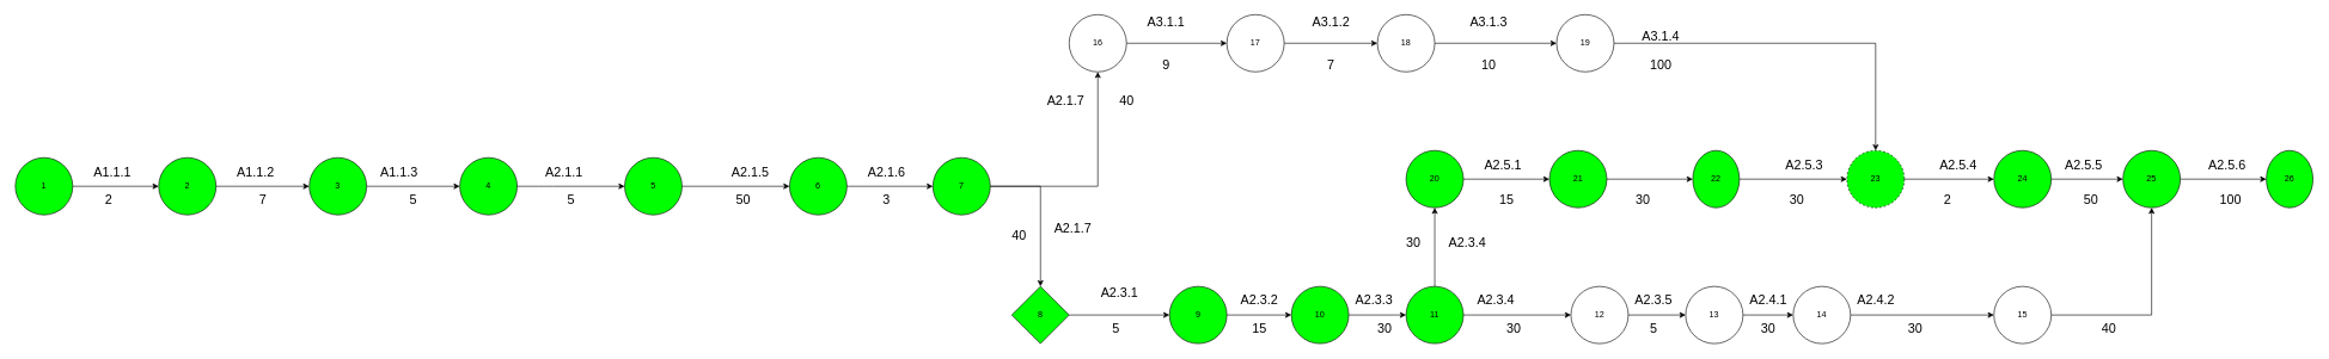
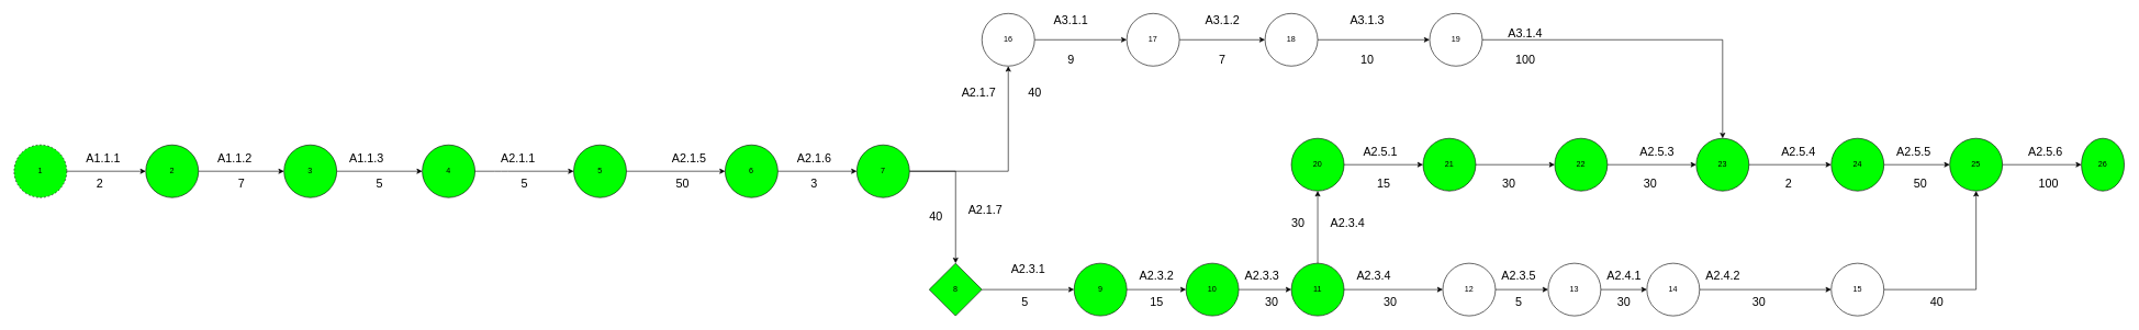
  <mxCell id="0" />
  <mxCell id="1" parent="0" />
  <mxCell id="2" style="edgeStyle=orthogonalEdgeStyle;rounded=0;orthogonalLoop=1;jettySize=auto;html=1;" parent="1" source="3" target="5" edge="1"><mxGeometry relative="1" as="geometry" /></mxCell>
- <mxCell id="3" value="1" style="ellipse;whiteSpace=wrap;html=1;aspect=fixed;fillColor=#00FF00;" parent="1" vertex="1"><mxGeometry x="20" y="220" width="80" height="80" as="geometry" /></mxCell>
+ <mxCell id="3" value="1" style="ellipse;whiteSpace=wrap;html=1;aspect=fixed;fillColor=#00FF00;dashed=1;" parent="1" vertex="1"><mxGeometry x="20" y="220" width="80" height="80" as="geometry" /></mxCell>
  <mxCell id="4" style="edgeStyle=orthogonalEdgeStyle;rounded=0;orthogonalLoop=1;jettySize=auto;html=1;" parent="1" source="5" target="8" edge="1"><mxGeometry relative="1" as="geometry" /></mxCell>
  <mxCell id="5" value="2" style="ellipse;whiteSpace=wrap;html=1;aspect=fixed;fillColor=#00FF00;" parent="1" vertex="1"><mxGeometry x="220" y="220" width="80" height="80" as="geometry" /></mxCell>
  <mxCell id="6" value="&lt;font style=&quot;font-size: 18px&quot;&gt;A1.1.1&lt;/font&gt;" style="text;html=1;align=center;verticalAlign=middle;resizable=0;points=[];autosize=1;" parent="1" vertex="1"><mxGeometry x="120" y="230" width="70" height="20" as="geometry" /></mxCell>
  <mxCell id="7" style="edgeStyle=orthogonalEdgeStyle;rounded=0;orthogonalLoop=1;jettySize=auto;html=1;" parent="1" source="8" target="11" edge="1"><mxGeometry relative="1" as="geometry" /></mxCell>
  <mxCell id="8" value="3" style="ellipse;whiteSpace=wrap;html=1;aspect=fixed;fillColor=#00FF00;" parent="1" vertex="1"><mxGeometry x="430" y="220" width="80" height="80" as="geometry" /></mxCell>
  <mxCell id="9" value="&lt;font style=&quot;font-size: 18px&quot;&gt;A1.1.2&lt;/font&gt;" style="text;html=1;align=center;verticalAlign=middle;resizable=0;points=[];autosize=1;" parent="1" vertex="1"><mxGeometry x="320" y="230" width="70" height="20" as="geometry" /></mxCell>
  <mxCell id="10" value="&lt;font style=&quot;font-size: 18px&quot;&gt;A1.1.3&lt;/font&gt;" style="text;html=1;align=center;verticalAlign=middle;resizable=0;points=[];autosize=1;" parent="1" vertex="1"><mxGeometry x="520" y="230" width="70" height="20" as="geometry" /></mxCell>
  <mxCell id="11" value="4" style="ellipse;whiteSpace=wrap;html=1;aspect=fixed;fillColor=#00FF00;" parent="1" vertex="1"><mxGeometry x="640" y="220" width="80" height="80" as="geometry" /></mxCell>
  <mxCell id="12" style="edgeStyle=orthogonalEdgeStyle;rounded=0;orthogonalLoop=1;jettySize=auto;html=1;" parent="1" source="13" target="17" edge="1"><mxGeometry relative="1" as="geometry" /></mxCell>
  <mxCell id="13" value="5" style="ellipse;whiteSpace=wrap;html=1;aspect=fixed;fillColor=#00FF00;" parent="1" vertex="1"><mxGeometry x="870" y="220" width="80" height="80" as="geometry" /></mxCell>
  <mxCell id="14" value="" style="endArrow=classic;html=1;entryX=0;entryY=0.5;entryDx=0;entryDy=0;exitX=1;exitY=0.5;exitDx=0;exitDy=0;" parent="1" source="11" target="13" edge="1"><mxGeometry width="50" height="50" relative="1" as="geometry"><mxPoint x="790" y="170" as="sourcePoint" /><mxPoint x="840" y="120" as="targetPoint" /><Array as="points"><mxPoint x="760" y="260" /></Array></mxGeometry></mxCell>
  <mxCell id="15" value="&lt;font style=&quot;font-size: 18px&quot;&gt;A2.1.1&lt;/font&gt;" style="text;html=1;align=center;verticalAlign=middle;resizable=0;points=[];autosize=1;" parent="1" vertex="1"><mxGeometry x="750" y="230" width="70" height="20" as="geometry" /></mxCell>
  <mxCell id="16" style="edgeStyle=orthogonalEdgeStyle;rounded=0;orthogonalLoop=1;jettySize=auto;html=1;" parent="1" source="17" target="20" edge="1"><mxGeometry relative="1" as="geometry" /></mxCell>
  <mxCell id="17" value="6" style="ellipse;whiteSpace=wrap;html=1;aspect=fixed;fillColor=#00FF00;" parent="1" vertex="1"><mxGeometry x="1100" y="220" width="80" height="80" as="geometry" /></mxCell>
  <mxCell id="18" style="edgeStyle=orthogonalEdgeStyle;rounded=0;orthogonalLoop=1;jettySize=auto;html=1;" parent="1" source="20" target="23" edge="1"><mxGeometry relative="1" as="geometry" /></mxCell>
  <mxCell id="19" style="edgeStyle=orthogonalEdgeStyle;rounded=0;orthogonalLoop=1;jettySize=auto;html=1;" parent="1" source="20" target="49" edge="1"><mxGeometry relative="1" as="geometry" /></mxCell>
  <mxCell id="20" value="7" style="ellipse;whiteSpace=wrap;html=1;aspect=fixed;fillColor=#00FF00;" parent="1" vertex="1"><mxGeometry x="1300" y="220" width="80" height="80" as="geometry" /></mxCell>
  <mxCell id="21" value="&lt;font style=&quot;font-size: 18px&quot;&gt;A2.1.5&lt;/font&gt;" style="text;html=1;align=center;verticalAlign=middle;resizable=0;points=[];autosize=1;" parent="1" vertex="1"><mxGeometry x="1010" y="230" width="70" height="20" as="geometry" /></mxCell>
  <mxCell id="22" style="edgeStyle=orthogonalEdgeStyle;rounded=0;orthogonalLoop=1;jettySize=auto;html=1;entryX=0;entryY=0.5;entryDx=0;entryDy=0;" parent="1" source="23" target="25" edge="1"><mxGeometry relative="1" as="geometry" /></mxCell>
  <mxCell id="23" value="8" style="rhombus;whiteSpace=wrap;html=1;aspect=fixed;fillColor=#00FF00;" parent="1" vertex="1"><mxGeometry x="1410" y="400" width="80" height="80" as="geometry" /></mxCell>
  <mxCell id="24" style="edgeStyle=orthogonalEdgeStyle;rounded=0;orthogonalLoop=1;jettySize=auto;html=1;entryX=0;entryY=0.5;entryDx=0;entryDy=0;" parent="1" source="25" target="32" edge="1"><mxGeometry relative="1" as="geometry" /></mxCell>
  <mxCell id="25" value="9" style="ellipse;whiteSpace=wrap;html=1;aspect=fixed;fillColor=#00FF00;" parent="1" vertex="1"><mxGeometry x="1630" y="400" width="80" height="80" as="geometry" /></mxCell>
  <mxCell id="26" value="&lt;font style=&quot;font-size: 18px&quot;&gt;A2.3.1&lt;/font&gt;" style="text;html=1;align=center;verticalAlign=middle;resizable=0;points=[];autosize=1;" parent="1" vertex="1"><mxGeometry x="1525" y="400" width="70" height="20" as="geometry" /></mxCell>
  <mxCell id="27" value="&lt;font style=&quot;font-size: 18px&quot;&gt;A3.1.1&lt;/font&gt;" style="text;html=1;align=center;verticalAlign=middle;resizable=0;points=[];autosize=1;" parent="1" vertex="1"><mxGeometry x="1590" y="20" width="70" height="20" as="geometry" /></mxCell>
  <mxCell id="28" value="&lt;font style=&quot;font-size: 18px&quot;&gt;A3.1.2&lt;/font&gt;" style="text;html=1;align=center;verticalAlign=middle;resizable=0;points=[];autosize=1;" parent="1" vertex="1"><mxGeometry x="1820" y="20" width="70" height="20" as="geometry" /></mxCell>
  <mxCell id="29" value="&lt;font style=&quot;font-size: 18px&quot;&gt;A3.1.3&lt;/font&gt;" style="text;html=1;align=center;verticalAlign=middle;resizable=0;points=[];autosize=1;" parent="1" vertex="1"><mxGeometry x="2040" y="20" width="70" height="20" as="geometry" /></mxCell>
  <mxCell id="30" value="&lt;font style=&quot;font-size: 18px&quot;&gt;A3.1.4&lt;/font&gt;" style="text;html=1;align=center;verticalAlign=middle;resizable=0;points=[];autosize=1;" parent="1" vertex="1"><mxGeometry x="2280" y="40" width="70" height="20" as="geometry" /></mxCell>
  <mxCell id="31" style="edgeStyle=orthogonalEdgeStyle;rounded=0;orthogonalLoop=1;jettySize=auto;html=1;" parent="1" source="32" target="36" edge="1"><mxGeometry relative="1" as="geometry" /></mxCell>
  <mxCell id="32" value="10" style="ellipse;whiteSpace=wrap;html=1;aspect=fixed;fillColor=#00FF00;" parent="1" vertex="1"><mxGeometry x="1800" y="400" width="80" height="80" as="geometry" /></mxCell>
  <mxCell id="33" value="&lt;font style=&quot;font-size: 18px&quot;&gt;A2.3.2&lt;/font&gt;" style="text;html=1;align=center;verticalAlign=middle;resizable=0;points=[];autosize=1;" parent="1" vertex="1"><mxGeometry x="1720" y="410" width="70" height="20" as="geometry" /></mxCell>
  <mxCell id="34" style="edgeStyle=orthogonalEdgeStyle;rounded=0;orthogonalLoop=1;jettySize=auto;html=1;entryX=0;entryY=0.5;entryDx=0;entryDy=0;" parent="1" source="36" target="39" edge="1"><mxGeometry relative="1" as="geometry" /></mxCell>
  <mxCell id="35" style="edgeStyle=orthogonalEdgeStyle;rounded=0;orthogonalLoop=1;jettySize=auto;html=1;" parent="1" source="36" target="59" edge="1"><mxGeometry relative="1" as="geometry" /></mxCell>
  <mxCell id="36" value="11" style="ellipse;whiteSpace=wrap;html=1;aspect=fixed;fillColor=#00FF00;" parent="1" vertex="1"><mxGeometry x="1960" y="400" width="80" height="80" as="geometry" /></mxCell>
  <mxCell id="37" value="&lt;font style=&quot;font-size: 18px&quot;&gt;A2.3.3&lt;/font&gt;" style="text;html=1;align=center;verticalAlign=middle;resizable=0;points=[];autosize=1;" parent="1" vertex="1"><mxGeometry x="1880" y="410" width="70" height="20" as="geometry" /></mxCell>
  <mxCell id="38" style="edgeStyle=orthogonalEdgeStyle;rounded=0;orthogonalLoop=1;jettySize=auto;html=1;" parent="1" source="39" target="42" edge="1"><mxGeometry relative="1" as="geometry" /></mxCell>
  <mxCell id="39" value="12" style="ellipse;whiteSpace=wrap;html=1;aspect=fixed;fillColor=#FFFFFF;" parent="1" vertex="1"><mxGeometry x="2190" y="400" width="80" height="80" as="geometry" /></mxCell>
  <mxCell id="40" value="&lt;font style=&quot;font-size: 18px&quot;&gt;A2.3.4&lt;/font&gt;" style="text;html=1;align=center;verticalAlign=middle;resizable=0;points=[];autosize=1;" parent="1" vertex="1"><mxGeometry x="2050" y="410" width="70" height="20" as="geometry" /></mxCell>
  <mxCell id="41" style="edgeStyle=orthogonalEdgeStyle;rounded=0;orthogonalLoop=1;jettySize=auto;html=1;" parent="1" source="42" target="45" edge="1"><mxGeometry relative="1" as="geometry" /></mxCell>
  <mxCell id="42" value="13" style="ellipse;whiteSpace=wrap;html=1;aspect=fixed;fillColor=#FFFFFF;" parent="1" vertex="1"><mxGeometry x="2350" y="400" width="80" height="80" as="geometry" /></mxCell>
  <mxCell id="43" value="&lt;font style=&quot;font-size: 18px&quot;&gt;A2.3.5&lt;/font&gt;" style="text;html=1;align=center;verticalAlign=middle;resizable=0;points=[];autosize=1;" parent="1" vertex="1"><mxGeometry x="2270" y="410" width="70" height="20" as="geometry" /></mxCell>
  <mxCell id="44" style="edgeStyle=orthogonalEdgeStyle;rounded=0;orthogonalLoop=1;jettySize=auto;html=1;" parent="1" source="45" target="47" edge="1"><mxGeometry relative="1" as="geometry" /></mxCell>
  <mxCell id="45" value="14" style="ellipse;whiteSpace=wrap;html=1;aspect=fixed;fillColor=#FFFFFF;" parent="1" vertex="1"><mxGeometry x="2500" y="400" width="80" height="80" as="geometry" /></mxCell>
  <mxCell id="46" style="edgeStyle=orthogonalEdgeStyle;rounded=0;orthogonalLoop=1;jettySize=auto;html=1;" parent="1" source="47" target="73" edge="1"><mxGeometry relative="1" as="geometry"><mxPoint x="2790" y="440" as="targetPoint" /></mxGeometry></mxCell>
  <mxCell id="47" value="15" style="ellipse;whiteSpace=wrap;html=1;aspect=fixed;fillColor=#FFFFFF;" parent="1" vertex="1"><mxGeometry x="2780" y="400" width="80" height="80" as="geometry" /></mxCell>
  <mxCell id="48" style="edgeStyle=orthogonalEdgeStyle;rounded=0;orthogonalLoop=1;jettySize=auto;html=1;" parent="1" source="49" target="51" edge="1"><mxGeometry relative="1" as="geometry" /></mxCell>
  <mxCell id="49" value="16" style="ellipse;whiteSpace=wrap;html=1;aspect=fixed;" parent="1" vertex="1"><mxGeometry x="1490" y="20" width="80" height="80" as="geometry" /></mxCell>
  <mxCell id="50" style="edgeStyle=orthogonalEdgeStyle;rounded=0;orthogonalLoop=1;jettySize=auto;html=1;" parent="1" source="51" target="53" edge="1"><mxGeometry relative="1" as="geometry" /></mxCell>
  <mxCell id="51" value="17" style="ellipse;whiteSpace=wrap;html=1;aspect=fixed;" parent="1" vertex="1"><mxGeometry x="1710" y="20" width="80" height="80" as="geometry" /></mxCell>
  <mxCell id="52" style="edgeStyle=orthogonalEdgeStyle;rounded=0;orthogonalLoop=1;jettySize=auto;html=1;" parent="1" source="53" target="55" edge="1"><mxGeometry relative="1" as="geometry" /></mxCell>
  <mxCell id="53" value="18" style="ellipse;whiteSpace=wrap;html=1;aspect=fixed;" parent="1" vertex="1"><mxGeometry x="1920" y="20" width="80" height="80" as="geometry" /></mxCell>
  <mxCell id="54" style="edgeStyle=orthogonalEdgeStyle;rounded=0;orthogonalLoop=1;jettySize=auto;html=1;" parent="1" source="55" target="67" edge="1"><mxGeometry relative="1" as="geometry"><mxPoint x="2560" y="200" as="targetPoint" /></mxGeometry></mxCell>
  <mxCell id="55" value="19" style="ellipse;whiteSpace=wrap;html=1;aspect=fixed;" parent="1" vertex="1"><mxGeometry x="2170" y="20" width="80" height="80" as="geometry" /></mxCell>
  <mxCell id="56" value="&lt;font style=&quot;font-size: 18px&quot;&gt;A2.4.1&lt;/font&gt;" style="text;html=1;align=center;verticalAlign=middle;resizable=0;points=[];autosize=1;" parent="1" vertex="1"><mxGeometry x="2430" y="410" width="70" height="20" as="geometry" /></mxCell>
  <mxCell id="57" value="&lt;font style=&quot;font-size: 18px&quot;&gt;A2.4.2&lt;/font&gt;" style="text;html=1;align=center;verticalAlign=middle;resizable=0;points=[];autosize=1;" parent="1" vertex="1"><mxGeometry x="2580" y="410" width="70" height="20" as="geometry" /></mxCell>
  <mxCell id="58" style="edgeStyle=orthogonalEdgeStyle;rounded=0;orthogonalLoop=1;jettySize=auto;html=1;" parent="1" source="59" target="61" edge="1"><mxGeometry relative="1" as="geometry" /></mxCell>
  <mxCell id="59" value="20" style="ellipse;whiteSpace=wrap;html=1;aspect=fixed;fillColor=#00FF00;" parent="1" vertex="1"><mxGeometry x="1960" y="210" width="80" height="80" as="geometry" /></mxCell>
  <mxCell id="60" style="edgeStyle=orthogonalEdgeStyle;rounded=0;orthogonalLoop=1;jettySize=auto;html=1;entryX=0;entryY=0.5;entryDx=0;entryDy=0;" parent="1" source="61" target="63" edge="1"><mxGeometry relative="1" as="geometry" /></mxCell>
  <mxCell id="61" value="21" style="ellipse;whiteSpace=wrap;html=1;aspect=fixed;fillColor=#00FF00;" parent="1" vertex="1"><mxGeometry x="2160" y="210" width="80" height="80" as="geometry" /></mxCell>
  <mxCell id="62" style="edgeStyle=orthogonalEdgeStyle;rounded=0;orthogonalLoop=1;jettySize=auto;html=1;" parent="1" source="63" target="67" edge="1"><mxGeometry relative="1" as="geometry" /></mxCell>
- <mxCell id="63" value="22" style="ellipse;whiteSpace=wrap;html=1;aspect=fixed;fillColor=#00FF00;" parent="1" vertex="1"><mxGeometry x="2360" y="210" width="65" height="80" as="geometry" /></mxCell>
+ <mxCell id="63" value="22" style="ellipse;whiteSpace=wrap;html=1;aspect=fixed;fillColor=#00FF00;" parent="1" vertex="1"><mxGeometry x="2360" y="210" width="80" height="80" as="geometry" /></mxCell>
  <mxCell id="64" value="&lt;font style=&quot;font-size: 18px&quot;&gt;A2.3.4&lt;/font&gt;" style="text;html=1;align=center;verticalAlign=middle;resizable=0;points=[];autosize=1;" parent="1" vertex="1"><mxGeometry x="2010" y="330" width="70" height="20" as="geometry" /></mxCell>
  <mxCell id="65" value="&lt;font style=&quot;font-size: 18px&quot;&gt;A2.5.1&lt;/font&gt;" style="text;html=1;align=center;verticalAlign=middle;resizable=0;points=[];autosize=1;" parent="1" vertex="1"><mxGeometry x="2060" y="220" width="70" height="20" as="geometry" /></mxCell>
  <mxCell id="66" style="edgeStyle=orthogonalEdgeStyle;rounded=0;orthogonalLoop=1;jettySize=auto;html=1;" parent="1" source="67" target="70" edge="1"><mxGeometry relative="1" as="geometry" /></mxCell>
- <mxCell id="67" value="23" style="ellipse;whiteSpace=wrap;html=1;aspect=fixed;fillColor=#00FF00;dashed=1;" parent="1" vertex="1"><mxGeometry x="2575" y="210" width="80" height="80" as="geometry" /></mxCell>
+ <mxCell id="67" value="23" style="ellipse;whiteSpace=wrap;html=1;aspect=fixed;fillColor=#00FF00;" parent="1" vertex="1"><mxGeometry x="2575" y="210" width="80" height="80" as="geometry" /></mxCell>
  <mxCell id="68" value="&lt;font style=&quot;font-size: 18px&quot;&gt;A2.5.3&lt;/font&gt;" style="text;html=1;align=center;verticalAlign=middle;resizable=0;points=[];autosize=1;" parent="1" vertex="1"><mxGeometry x="2480" y="220" width="70" height="20" as="geometry" /></mxCell>
  <mxCell id="69" style="edgeStyle=orthogonalEdgeStyle;rounded=0;orthogonalLoop=1;jettySize=auto;html=1;" parent="1" source="70" target="73" edge="1"><mxGeometry relative="1" as="geometry" /></mxCell>
  <mxCell id="70" value="24" style="ellipse;whiteSpace=wrap;html=1;aspect=fixed;fillColor=#00FF00;" parent="1" vertex="1"><mxGeometry x="2780" y="210" width="80" height="80" as="geometry" /></mxCell>
  <mxCell id="71" value="&lt;font style=&quot;font-size: 18px&quot;&gt;A2.5.4&lt;/font&gt;" style="text;html=1;align=center;verticalAlign=middle;resizable=0;points=[];autosize=1;" parent="1" vertex="1"><mxGeometry x="2695" y="220" width="70" height="20" as="geometry" /></mxCell>
  <mxCell id="72" style="edgeStyle=orthogonalEdgeStyle;rounded=0;orthogonalLoop=1;jettySize=auto;html=1;" parent="1" source="73" target="78" edge="1"><mxGeometry relative="1" as="geometry" /></mxCell>
  <mxCell id="73" value="25" style="ellipse;whiteSpace=wrap;html=1;aspect=fixed;fillColor=#00FF00;" parent="1" vertex="1"><mxGeometry x="2960" y="210" width="80" height="80" as="geometry" /></mxCell>
  <mxCell id="74" value="&lt;font style=&quot;font-size: 18px&quot;&gt;A2.5.5&lt;/font&gt;" style="text;html=1;align=center;verticalAlign=middle;resizable=0;points=[];autosize=1;" parent="1" vertex="1"><mxGeometry x="2870" y="220" width="70" height="20" as="geometry" /></mxCell>
  <mxCell id="75" value="&lt;font style=&quot;font-size: 18px&quot;&gt;A2.1.6&lt;/font&gt;" style="text;html=1;align=center;verticalAlign=middle;resizable=0;points=[];autosize=1;" parent="1" vertex="1"><mxGeometry x="1200" y="230" width="70" height="20" as="geometry" /></mxCell>
  <mxCell id="76" value="&lt;font style=&quot;font-size: 18px&quot;&gt;A2.1.7&lt;/font&gt;" style="text;html=1;align=center;verticalAlign=middle;resizable=0;points=[];autosize=1;" parent="1" vertex="1"><mxGeometry x="1460" y="310" width="70" height="20" as="geometry" /></mxCell>
  <mxCell id="77" value="&lt;font style=&quot;font-size: 18px&quot;&gt;A2.1.7&lt;/font&gt;" style="text;html=1;align=center;verticalAlign=middle;resizable=0;points=[];autosize=1;" parent="1" vertex="1"><mxGeometry x="1450" y="130" width="70" height="20" as="geometry" /></mxCell>
  <mxCell id="78" value="26" style="ellipse;whiteSpace=wrap;html=1;aspect=fixed;fillColor=#00FF00;" parent="1" vertex="1"><mxGeometry x="3160" y="210" width="65" height="80" as="geometry" /></mxCell>
  <mxCell id="79" value="&lt;font style=&quot;font-size: 18px&quot;&gt;A2.5.6&lt;/font&gt;" style="text;html=1;align=center;verticalAlign=middle;resizable=0;points=[];autosize=1;" parent="1" vertex="1"><mxGeometry x="3070" y="220" width="70" height="20" as="geometry" /></mxCell>
  <mxCell id="80" value="&lt;font style=&quot;font-size: 18px&quot;&gt;2&lt;/font&gt;" style="text;html=1;align=center;verticalAlign=middle;resizable=0;points=[];autosize=1;" vertex="1" parent="1"><mxGeometry x="135" y="270" width="30" height="20" as="geometry" /></mxCell>
  <mxCell id="81" value="&lt;span style=&quot;font-size: 18px&quot;&gt;7&lt;/span&gt;" style="text;html=1;align=center;verticalAlign=middle;resizable=0;points=[];autosize=1;" vertex="1" parent="1"><mxGeometry x="350" y="270" width="30" height="20" as="geometry" /></mxCell>
  <mxCell id="82" value="&lt;span style=&quot;font-size: 18px&quot;&gt;5&lt;/span&gt;" style="text;html=1;align=center;verticalAlign=middle;resizable=0;points=[];autosize=1;" vertex="1" parent="1"><mxGeometry x="560" y="270" width="30" height="20" as="geometry" /></mxCell>
  <mxCell id="83" value="&lt;span style=&quot;font-size: 18px&quot;&gt;5&lt;/span&gt;" style="text;html=1;align=center;verticalAlign=middle;resizable=0;points=[];autosize=1;" vertex="1" parent="1"><mxGeometry x="780" y="270" width="30" height="20" as="geometry" /></mxCell>
  <mxCell id="84" value="&lt;span style=&quot;font-size: 18px&quot;&gt;50&lt;/span&gt;" style="text;html=1;align=center;verticalAlign=middle;resizable=0;points=[];autosize=1;" vertex="1" parent="1"><mxGeometry x="1015" y="270" width="40" height="20" as="geometry" /></mxCell>
  <mxCell id="85" value="&lt;span style=&quot;font-size: 18px&quot;&gt;3&lt;/span&gt;" style="text;html=1;align=center;verticalAlign=middle;resizable=0;points=[];autosize=1;" vertex="1" parent="1"><mxGeometry x="1220" y="270" width="30" height="20" as="geometry" /></mxCell>
  <mxCell id="86" value="&lt;span style=&quot;font-size: 18px&quot;&gt;40&lt;/span&gt;" style="text;html=1;align=center;verticalAlign=middle;resizable=0;points=[];autosize=1;" vertex="1" parent="1"><mxGeometry x="1400" y="320" width="40" height="20" as="geometry" /></mxCell>
  <mxCell id="87" value="&lt;span style=&quot;font-size: 18px&quot;&gt;40&lt;/span&gt;" style="text;html=1;align=center;verticalAlign=middle;resizable=0;points=[];autosize=1;" vertex="1" parent="1"><mxGeometry x="1550" y="130" width="40" height="20" as="geometry" /></mxCell>
  <mxCell id="88" value="&lt;span style=&quot;font-size: 18px&quot;&gt;5&lt;/span&gt;" style="text;html=1;align=center;verticalAlign=middle;resizable=0;points=[];autosize=1;" vertex="1" parent="1"><mxGeometry x="1540" y="450" width="30" height="20" as="geometry" /></mxCell>
  <mxCell id="89" value="&lt;span style=&quot;font-size: 18px&quot;&gt;15&lt;/span&gt;" style="text;html=1;align=center;verticalAlign=middle;resizable=0;points=[];autosize=1;" vertex="1" parent="1"><mxGeometry x="1735" y="450" width="40" height="20" as="geometry" /></mxCell>
  <mxCell id="90" value="&lt;span style=&quot;font-size: 18px&quot;&gt;30&lt;/span&gt;" style="text;html=1;align=center;verticalAlign=middle;resizable=0;points=[];autosize=1;" vertex="1" parent="1"><mxGeometry x="1910" y="450" width="40" height="20" as="geometry" /></mxCell>
  <mxCell id="91" value="&lt;span style=&quot;font-size: 18px&quot;&gt;30&lt;/span&gt;" style="text;html=1;align=center;verticalAlign=middle;resizable=0;points=[];autosize=1;" vertex="1" parent="1"><mxGeometry x="2090" y="450" width="40" height="20" as="geometry" /></mxCell>
  <mxCell id="92" value="&lt;span style=&quot;font-size: 18px&quot;&gt;30&lt;/span&gt;" style="text;html=1;align=center;verticalAlign=middle;resizable=0;points=[];autosize=1;" vertex="1" parent="1"><mxGeometry x="1950" y="330" width="40" height="20" as="geometry" /></mxCell>
  <mxCell id="93" value="&lt;span style=&quot;font-size: 18px&quot;&gt;5&lt;/span&gt;" style="text;html=1;align=center;verticalAlign=middle;resizable=0;points=[];autosize=1;" vertex="1" parent="1"><mxGeometry x="2290" y="450" width="30" height="20" as="geometry" /></mxCell>
  <mxCell id="94" value="&lt;span style=&quot;font-size: 18px&quot;&gt;30&lt;/span&gt;" style="text;html=1;align=center;verticalAlign=middle;resizable=0;points=[];autosize=1;" vertex="1" parent="1"><mxGeometry x="2445" y="450" width="40" height="20" as="geometry" /></mxCell>
  <mxCell id="95" value="&lt;span style=&quot;font-size: 18px&quot;&gt;30&lt;/span&gt;" style="text;html=1;align=center;verticalAlign=middle;resizable=0;points=[];autosize=1;" vertex="1" parent="1"><mxGeometry x="2650" y="450" width="40" height="20" as="geometry" /></mxCell>
  <mxCell id="96" value="&lt;span style=&quot;font-size: 18px&quot;&gt;40&lt;/span&gt;" style="text;html=1;align=center;verticalAlign=middle;resizable=0;points=[];autosize=1;" vertex="1" parent="1"><mxGeometry x="2920" y="450" width="40" height="20" as="geometry" /></mxCell>
  <mxCell id="97" value="&lt;span style=&quot;font-size: 18px&quot;&gt;100&lt;/span&gt;" style="text;html=1;align=center;verticalAlign=middle;resizable=0;points=[];autosize=1;" vertex="1" parent="1"><mxGeometry x="3085" y="270" width="50" height="20" as="geometry" /></mxCell>
  <mxCell id="98" value="&lt;span style=&quot;font-size: 18px&quot;&gt;50&lt;/span&gt;" style="text;html=1;align=center;verticalAlign=middle;resizable=0;points=[];autosize=1;" vertex="1" parent="1"><mxGeometry x="2895" y="270" width="40" height="20" as="geometry" /></mxCell>
  <mxCell id="99" value="&lt;span style=&quot;font-size: 18px&quot;&gt;2&lt;/span&gt;" style="text;html=1;align=center;verticalAlign=middle;resizable=0;points=[];autosize=1;" vertex="1" parent="1"><mxGeometry x="2700" y="270" width="30" height="20" as="geometry" /></mxCell>
  <mxCell id="100" value="&lt;span style=&quot;font-size: 18px&quot;&gt;30&lt;/span&gt;" style="text;html=1;align=center;verticalAlign=middle;resizable=0;points=[];autosize=1;" vertex="1" parent="1"><mxGeometry x="2485" y="270" width="40" height="20" as="geometry" /></mxCell>
  <mxCell id="101" value="&lt;span style=&quot;font-size: 18px&quot;&gt;30&lt;/span&gt;" style="text;html=1;align=center;verticalAlign=middle;resizable=0;points=[];autosize=1;" vertex="1" parent="1"><mxGeometry x="2270" y="270" width="40" height="20" as="geometry" /></mxCell>
  <mxCell id="102" value="&lt;span style=&quot;font-size: 18px&quot;&gt;15&lt;/span&gt;" style="text;html=1;align=center;verticalAlign=middle;resizable=0;points=[];autosize=1;" vertex="1" parent="1"><mxGeometry x="2080" y="270" width="40" height="20" as="geometry" /></mxCell>
  <mxCell id="103" value="&lt;span style=&quot;font-size: 18px&quot;&gt;9&lt;/span&gt;" style="text;html=1;align=center;verticalAlign=middle;resizable=0;points=[];autosize=1;" vertex="1" parent="1"><mxGeometry x="1610" y="80" width="30" height="20" as="geometry" /></mxCell>
  <mxCell id="104" value="&lt;span style=&quot;font-size: 18px&quot;&gt;7&lt;/span&gt;" style="text;html=1;align=center;verticalAlign=middle;resizable=0;points=[];autosize=1;" vertex="1" parent="1"><mxGeometry x="1840" y="80" width="30" height="20" as="geometry" /></mxCell>
  <mxCell id="105" value="&lt;span style=&quot;font-size: 18px&quot;&gt;10&lt;/span&gt;" style="text;html=1;align=center;verticalAlign=middle;resizable=0;points=[];autosize=1;" vertex="1" parent="1"><mxGeometry x="2055" y="80" width="40" height="20" as="geometry" /></mxCell>
  <mxCell id="106" value="&lt;span style=&quot;font-size: 18px&quot;&gt;100&lt;/span&gt;" style="text;html=1;align=center;verticalAlign=middle;resizable=0;points=[];autosize=1;" vertex="1" parent="1"><mxGeometry x="2290" y="80" width="50" height="20" as="geometry" /></mxCell>
